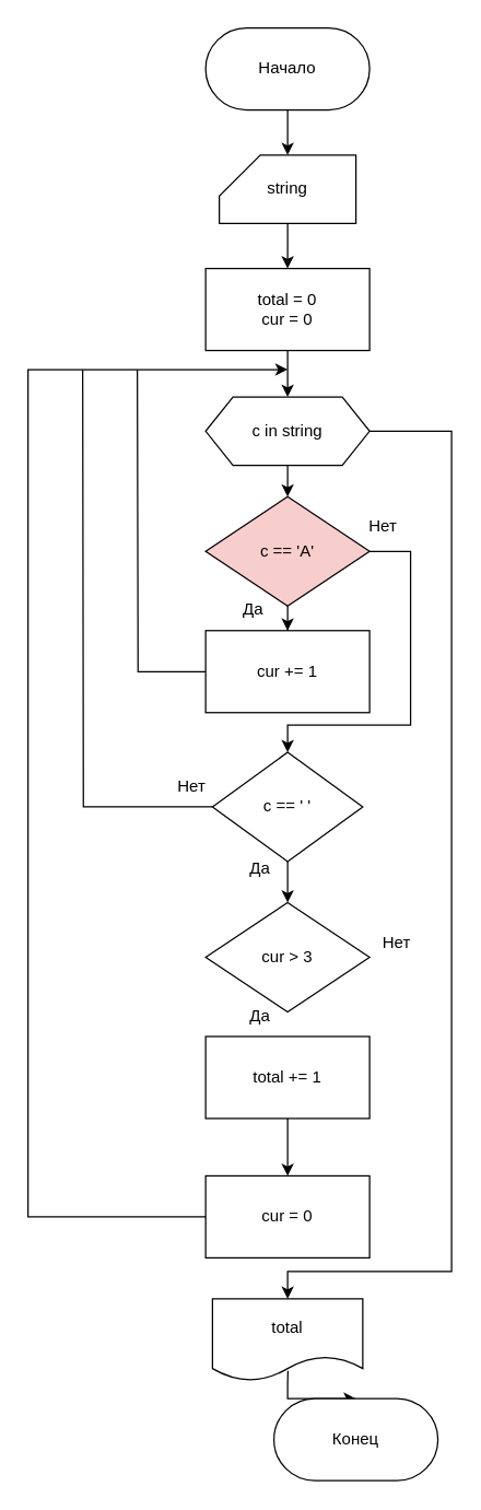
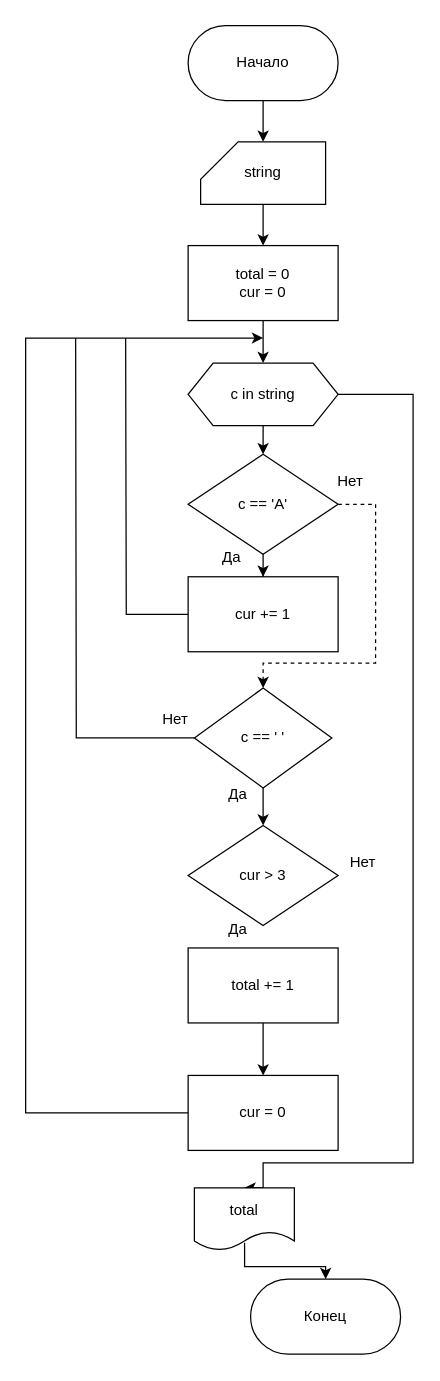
  <mxCell id="0" />
  <mxCell id="1" parent="0" />
  <mxCell id="2" value="" style="edgeStyle=orthogonalEdgeStyle;rounded=0;orthogonalLoop=1;jettySize=auto;html=1;" edge="1" parent="1" source="3" target="26"><mxGeometry relative="1" as="geometry" /></mxCell>
  <mxCell id="3" value="Начало" style="rounded=1;whiteSpace=wrap;html=1;arcSize=50;" vertex="1" parent="1"><mxGeometry x="150" y="20" width="120" height="60" as="geometry" /></mxCell>
  <mxCell id="4" style="edgeStyle=orthogonalEdgeStyle;rounded=0;orthogonalLoop=1;jettySize=auto;html=1;exitX=0.5;exitY=0;exitDx=0;exitDy=0;entryX=0.502;entryY=0.879;entryDx=0;entryDy=0;entryPerimeter=0;endArrow=none;endFill=0;startArrow=classic;startFill=1;" edge="1" parent="1" source="5" target="24"><mxGeometry relative="1" as="geometry"><Array as="points"><mxPoint x="210" y="1013" /><mxPoint x="210" y="1013" /></Array></mxGeometry></mxCell>
  <mxCell id="5" value="Конец" style="rounded=1;whiteSpace=wrap;html=1;arcSize=50;" vertex="1" parent="1"><mxGeometry x="200" y="1023" width="120" height="60" as="geometry" /></mxCell>
  <mxCell id="6" style="edgeStyle=orthogonalEdgeStyle;rounded=0;orthogonalLoop=1;jettySize=auto;html=1;entryX=0.5;entryY=0;entryDx=0;entryDy=0;" edge="1" parent="1" source="7" target="10"><mxGeometry relative="1" as="geometry" /></mxCell>
  <mxCell id="7" value="total = 0&lt;br&gt;cur = 0" style="rounded=0;whiteSpace=wrap;html=1;" vertex="1" parent="1"><mxGeometry x="150" y="196" width="120" height="60" as="geometry" /></mxCell>
  <mxCell id="8" value="" style="edgeStyle=orthogonalEdgeStyle;rounded=0;orthogonalLoop=1;jettySize=auto;html=1;" edge="1" parent="1" source="10" target="13"><mxGeometry relative="1" as="geometry" /></mxCell>
  <mxCell id="9" style="edgeStyle=orthogonalEdgeStyle;rounded=0;orthogonalLoop=1;jettySize=auto;html=1;exitX=1;exitY=0.5;exitDx=0;exitDy=0;entryX=0.5;entryY=0;entryDx=0;entryDy=0;" edge="1" parent="1" source="10" target="24"><mxGeometry relative="1" as="geometry"><Array as="points"><mxPoint x="330" y="315" /><mxPoint x="330" y="930" /><mxPoint x="210" y="930" /></Array></mxGeometry></mxCell>
  <mxCell id="10" value="c in string" style="shape=hexagon;perimeter=hexagonPerimeter2;whiteSpace=wrap;html=1;fixedSize=1;" vertex="1" parent="1"><mxGeometry x="150" y="290" width="120" height="50" as="geometry" /></mxCell>
  <mxCell id="11" value="" style="edgeStyle=orthogonalEdgeStyle;rounded=0;orthogonalLoop=1;jettySize=auto;html=1;" edge="1" parent="1" source="13" target="18"><mxGeometry relative="1" as="geometry" /></mxCell>
- <mxCell id="12" style="edgeStyle=orthogonalEdgeStyle;rounded=0;orthogonalLoop=1;jettySize=auto;html=1;entryX=0.5;entryY=0;entryDx=0;entryDy=0;" edge="1" parent="1" source="13" target="16"><mxGeometry relative="1" as="geometry"><Array as="points"><mxPoint x="300" y="403" /><mxPoint x="300" y="530" /><mxPoint x="210" y="530" /></Array></mxGeometry></mxCell>
- <mxCell id="13" value="c == 'A'" style="rhombus;whiteSpace=wrap;html=1;fillColor=#f8cecc;" vertex="1" parent="1"><mxGeometry x="150" y="363" width="120" height="80" as="geometry" /></mxCell>
+ <mxCell id="12" style="edgeStyle=orthogonalEdgeStyle;rounded=0;orthogonalLoop=1;jettySize=auto;html=1;entryX=0.5;entryY=0;entryDx=0;entryDy=0;dashed=1;" edge="1" parent="1" source="13" target="16"><mxGeometry relative="1" as="geometry"><Array as="points"><mxPoint x="300" y="403" /><mxPoint x="300" y="530" /><mxPoint x="210" y="530" /></Array></mxGeometry></mxCell>
+ <mxCell id="13" value="c == 'A'" style="rhombus;whiteSpace=wrap;html=1;" vertex="1" parent="1"><mxGeometry x="150" y="363" width="120" height="80" as="geometry" /></mxCell>
  <mxCell id="14" style="edgeStyle=orthogonalEdgeStyle;rounded=0;orthogonalLoop=1;jettySize=auto;html=1;exitX=0.5;exitY=1;exitDx=0;exitDy=0;entryX=0.5;entryY=0;entryDx=0;entryDy=0;" edge="1" parent="1" source="16" target="21"><mxGeometry relative="1" as="geometry" /></mxCell>
  <mxCell id="15" style="edgeStyle=orthogonalEdgeStyle;rounded=0;orthogonalLoop=1;jettySize=auto;html=1;exitX=0;exitY=0.5;exitDx=0;exitDy=0;endArrow=none;endFill=0;" edge="1" parent="1" source="16"><mxGeometry relative="1" as="geometry"><mxPoint x="60" y="270" as="targetPoint" /></mxGeometry></mxCell>
  <mxCell id="16" value="c == ' '" style="rhombus;whiteSpace=wrap;html=1;" vertex="1" parent="1"><mxGeometry x="155" y="550" width="110" height="80" as="geometry" /></mxCell>
  <mxCell id="17" style="edgeStyle=orthogonalEdgeStyle;rounded=0;orthogonalLoop=1;jettySize=auto;html=1;exitX=0;exitY=0.5;exitDx=0;exitDy=0;endArrow=none;endFill=0;" edge="1" parent="1" source="18"><mxGeometry relative="1" as="geometry"><mxPoint x="100" y="270" as="targetPoint" /></mxGeometry></mxCell>
  <mxCell id="18" value="cur += 1" style="rounded=0;whiteSpace=wrap;html=1;" vertex="1" parent="1"><mxGeometry x="150" y="461" width="120" height="60" as="geometry" /></mxCell>
  <mxCell id="19" style="edgeStyle=orthogonalEdgeStyle;rounded=0;orthogonalLoop=1;jettySize=auto;html=1;exitX=0;exitY=0.5;exitDx=0;exitDy=0;" edge="1" parent="1" source="20"><mxGeometry relative="1" as="geometry"><mxPoint x="210" y="270" as="targetPoint" /><Array as="points"><mxPoint x="20" y="890" /><mxPoint x="20" y="270" /></Array></mxGeometry></mxCell>
  <mxCell id="20" value="cur = 0" style="rounded=0;whiteSpace=wrap;html=1;" vertex="1" parent="1"><mxGeometry x="150" y="860" width="120" height="60" as="geometry" /></mxCell>
  <mxCell id="21" value="cur &amp;gt; 3" style="rhombus;whiteSpace=wrap;html=1;" vertex="1" parent="1"><mxGeometry x="150" y="660" width="120" height="80" as="geometry" /></mxCell>
  <mxCell id="22" style="edgeStyle=orthogonalEdgeStyle;rounded=0;orthogonalLoop=1;jettySize=auto;html=1;exitX=0.5;exitY=1;exitDx=0;exitDy=0;entryX=0.5;entryY=0;entryDx=0;entryDy=0;" edge="1" parent="1" source="23" target="20"><mxGeometry relative="1" as="geometry" /></mxCell>
  <mxCell id="23" value="total += 1" style="rounded=0;whiteSpace=wrap;html=1;" vertex="1" parent="1"><mxGeometry x="150" y="758" width="120" height="60" as="geometry" /></mxCell>
- <mxCell id="24" value="total" style="shape=document;whiteSpace=wrap;html=1;boundedLbl=1;" vertex="1" parent="1"><mxGeometry x="155" y="950" width="110" height="60" as="geometry" /></mxCell>
+ <mxCell id="24" value="total" style="shape=document;whiteSpace=wrap;html=1;boundedLbl=1;" vertex="1" parent="1"><mxGeometry x="155" y="950" width="80" height="50" as="geometry" /></mxCell>
  <mxCell id="25" value="" style="edgeStyle=orthogonalEdgeStyle;rounded=0;orthogonalLoop=1;jettySize=auto;html=1;" edge="1" parent="1" source="26" target="7"><mxGeometry relative="1" as="geometry" /></mxCell>
  <mxCell id="26" value="string" style="shape=card;whiteSpace=wrap;html=1;" vertex="1" parent="1"><mxGeometry x="160" y="113" width="100" height="50" as="geometry" /></mxCell>
  <mxCell id="27" value="Да" style="text;html=1;strokeColor=none;fillColor=none;align=center;verticalAlign=middle;whiteSpace=wrap;rounded=0;" vertex="1" parent="1"><mxGeometry x="155" y="431" width="60" height="30" as="geometry" /></mxCell>
  <mxCell id="28" value="Да" style="text;html=1;strokeColor=none;fillColor=none;align=center;verticalAlign=middle;whiteSpace=wrap;rounded=0;" vertex="1" parent="1"><mxGeometry x="160" y="620" width="60" height="30" as="geometry" /></mxCell>
  <mxCell id="29" value="Да" style="text;html=1;strokeColor=none;fillColor=none;align=center;verticalAlign=middle;whiteSpace=wrap;rounded=0;" vertex="1" parent="1"><mxGeometry x="160" y="728" width="60" height="30" as="geometry" /></mxCell>
  <mxCell id="30" value="Нет" style="text;html=1;strokeColor=none;fillColor=none;align=center;verticalAlign=middle;whiteSpace=wrap;rounded=0;" vertex="1" parent="1"><mxGeometry x="250" y="370" width="60" height="30" as="geometry" /></mxCell>
  <mxCell id="31" value="Нет" style="text;html=1;strokeColor=none;fillColor=none;align=center;verticalAlign=middle;whiteSpace=wrap;rounded=0;" vertex="1" parent="1"><mxGeometry x="110" y="560" width="60" height="30" as="geometry" /></mxCell>
  <mxCell id="32" value="Нет" style="text;html=1;strokeColor=none;fillColor=none;align=center;verticalAlign=middle;whiteSpace=wrap;rounded=0;" vertex="1" parent="1"><mxGeometry x="260" y="675" width="60" height="30" as="geometry" /></mxCell>
